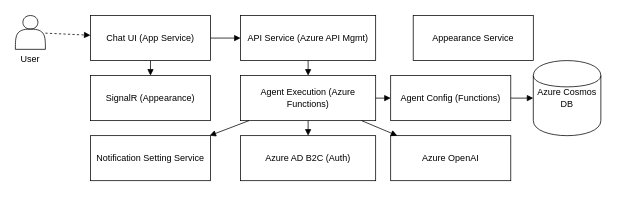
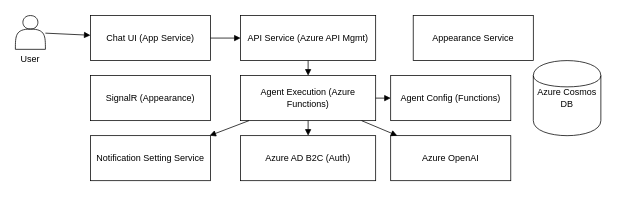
  <mxCell id="0" />
  <mxCell id="1" parent="0" />
  <mxCell id="2" value="User" style="shape=actor;verticalLabelPosition=bottom;verticalAlign=top;" parent="1" vertex="1"><mxGeometry x="20" y="20" width="40" height="45" as="geometry" /></mxCell>
  <mxCell id="3" value="Chat UI (App Service)" style="shape=rectangle;whiteSpace=wrap;html=1;" parent="1" vertex="1"><mxGeometry x="120" y="20" width="160" height="60" as="geometry" /></mxCell>
  <mxCell id="4" value="SignalR (Appearance)" style="shape=rectangle;whiteSpace=wrap;html=1;" parent="1" vertex="1"><mxGeometry x="120" y="100" width="160" height="60" as="geometry" /></mxCell>
  <mxCell id="5" value="API Service (Azure API Mgmt)" style="shape=rectangle;whiteSpace=wrap;html=1;" parent="1" vertex="1"><mxGeometry x="320" y="20" width="180" height="60" as="geometry" /></mxCell>
  <mxCell id="6" value="Agent Execution (Azure Functions)" style="shape=rectangle;whiteSpace=wrap;html=1;" parent="1" vertex="1"><mxGeometry x="320" y="100" width="180" height="60" as="geometry" /></mxCell>
  <mxCell id="7" value="Agent Config (Functions)" style="shape=rectangle;whiteSpace=wrap;html=1;" parent="1" vertex="1"><mxGeometry x="520" y="100" width="160" height="60" as="geometry" /></mxCell>
  <mxCell id="8" value="Azure Cosmos DB" style="shape=cylinder;whiteSpace=wrap;html=1;" parent="1" vertex="1"><mxGeometry x="710" y="80" width="90" height="100" as="geometry" /></mxCell>
  <mxCell id="9" value="Azure OpenAI" style="shape=rectangle;whiteSpace=wrap;html=1;" parent="1" vertex="1"><mxGeometry x="520" y="180" width="160" height="60" as="geometry" /></mxCell>
  <mxCell id="10" value="Azure AD B2C (Auth)" style="shape=rectangle;whiteSpace=wrap;html=1;" parent="1" vertex="1"><mxGeometry x="320" y="180" width="180" height="60" as="geometry" /></mxCell>
  <mxCell id="11" value="Notification Setting Service" style="shape=rectangle;whiteSpace=wrap;html=1;" parent="1" vertex="1"><mxGeometry x="120" y="180" width="160" height="60" as="geometry" /></mxCell>
  <mxCell id="12" value="Appearance Service" style="shape=rectangle;whiteSpace=wrap;html=1;" parent="1" vertex="1"><mxGeometry x="550" y="20" width="160" height="60" as="geometry" /></mxCell>
- <mxCell id="13" style="endArrow=block;dashed=1;" parent="1" source="2" target="3" edge="1"><mxGeometry relative="1" as="geometry" /></mxCell>
- <mxCell id="14" style="endArrow=block;" parent="1" source="3" target="4" edge="1"><mxGeometry relative="1" as="geometry" /></mxCell>
+ <mxCell id="13" style="endArrow=block;" parent="1" source="2" target="3" edge="1"><mxGeometry relative="1" as="geometry" /></mxCell>
  <mxCell id="15" style="endArrow=block;" parent="1" source="3" target="5" edge="1"><mxGeometry relative="1" as="geometry" /></mxCell>
  <mxCell id="16" style="endArrow=block;" parent="1" source="5" target="6" edge="1"><mxGeometry relative="1" as="geometry" /></mxCell>
  <mxCell id="17" style="endArrow=block;" parent="1" source="6" target="7" edge="1"><mxGeometry relative="1" as="geometry" /></mxCell>
- <mxCell id="18" style="endArrow=block;" parent="1" source="7" target="8" edge="1"><mxGeometry relative="1" as="geometry" /></mxCell>
  <mxCell id="19" style="endArrow=block;" parent="1" source="6" target="9" edge="1"><mxGeometry relative="1" as="geometry" /></mxCell>
  <mxCell id="20" style="endArrow=block;" parent="1" source="6" target="10" edge="1"><mxGeometry relative="1" as="geometry" /></mxCell>
  <mxCell id="21" style="endArrow=block;" parent="1" source="6" target="11" edge="1"><mxGeometry relative="1" as="geometry" /></mxCell>
